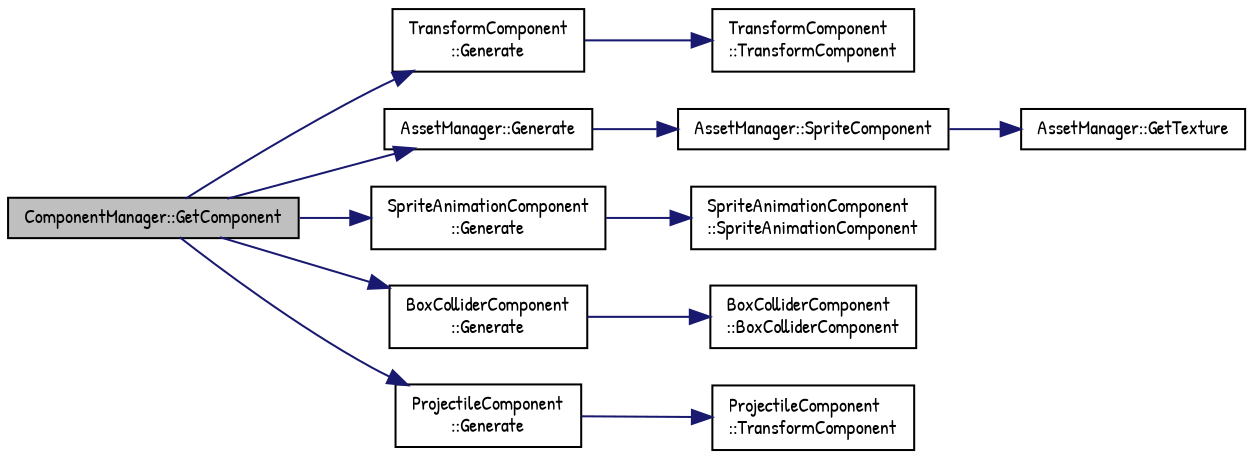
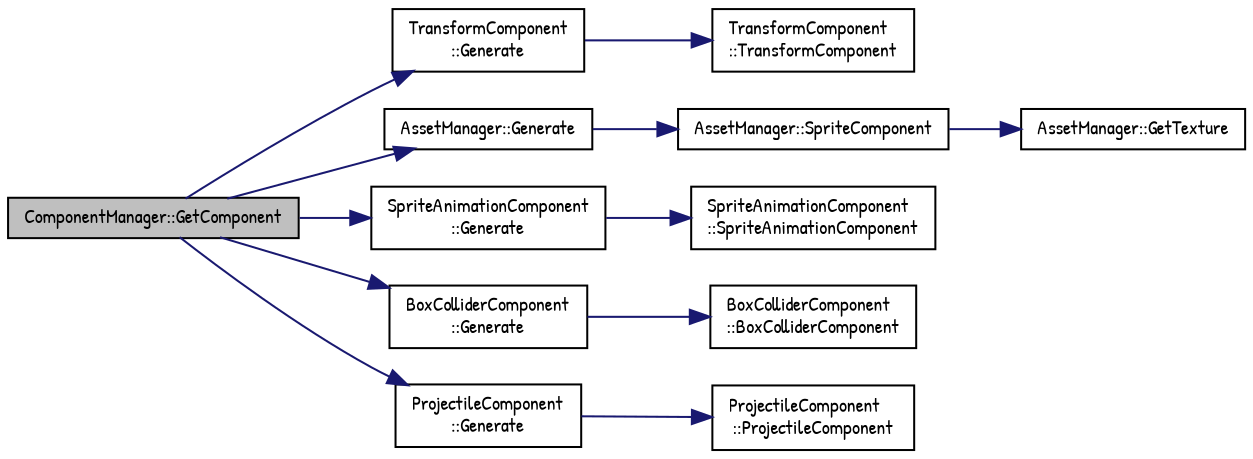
  digraph {
    fontname="Patrick Hand"
    rankdir=LR
    node [color=black fillcolor=white fontname="Patrick Hand" fontsize=10 shape=record style=filled]
    edge [color=midnightblue fontname="Patrick Hand" fontsize=10 labelfontname=Helvetica labelfontsize=10 style=solid]
    n1 [fillcolor=grey75 fontcolor=black height=0.2 label="ComponentManager::GetComponent" width=0.4]
    n2 [height=0.2 label="TransformComponent\l::Generate" width=0.4]
    n3 [height=0.2 label="AssetManager::Generate" width=0.4]
    n4 [height=0.2 label="SpriteAnimationComponent\l::Generate" width=0.4]
    n5 [height=0.2 label="BoxColliderComponent\l::Generate" width=0.4]
    n6 [height=0.2 label="ProjectileComponent\l::Generate" width=0.4]
    n7 [height=0.2 label="TransformComponent\l::TransformComponent" width=0.4]
    n8 [height=0.2 label="AssetManager::SpriteComponent" width=0.4]
    n9 [height=0.2 label="SpriteAnimationComponent\l::SpriteAnimationComponent" width=0.4]
    n10 [height=0.2 label="BoxColliderComponent\l::BoxColliderComponent" width=0.4]
-   n11 [height=0.2 label="ProjectileComponent\l::TransformComponent" width=0.4]
+   n11 [height=0.2 label="ProjectileComponent\l::ProjectileComponent" width=0.4]
    n12 [height=0.2 label="AssetManager::GetTexture" width=0.4]
    n1 -> n2
    n1 -> n3
    n1 -> n4
    n1 -> n5
    n1 -> n6
    n2 -> n7
    n3 -> n8
    n4 -> n9
    n5 -> n10
    n6 -> n11
    n8 -> n12
  }
